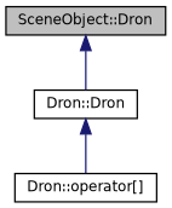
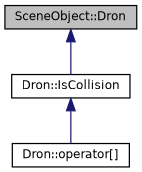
  digraph {
    rankdir=TB
    node [color=black fillcolor=white fontname=Helvetica fontsize=10 shape=record style=filled]
    edge [color=midnightblue dir=back fontname=Helvetica fontsize=10 labelfontname=Helvetica labelfontsize=10 style=solid]
    n1 [fillcolor=grey75 fontcolor=black height=0.2 label="SceneObject::Dron" width=0.4]
-   n2 [height=0.2 label="Dron::Dron" width=0.4]
+   n2 [height=0.2 label="Dron::IsCollision" width=0.4]
    n3 [height=0.2 label="Dron::operator[]" width=0.4]
    n1 -> n2
    n2 -> n3
  }
